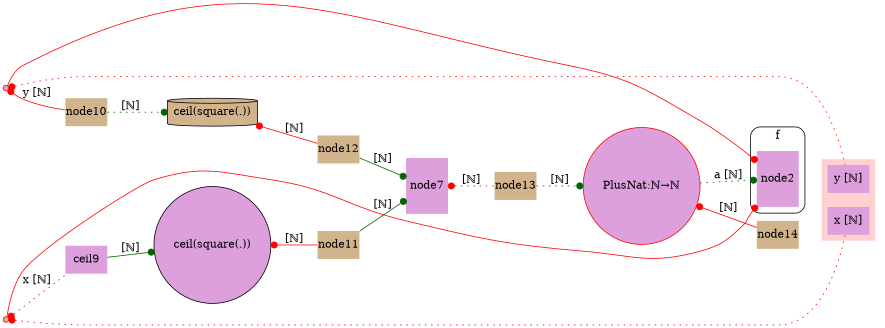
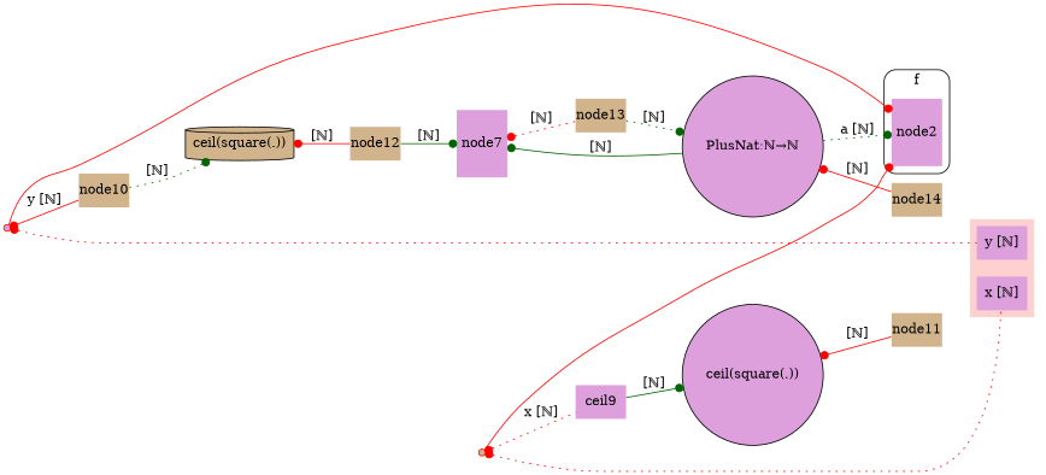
  digraph {
    rankdir=LR
    node [fillcolor=plum fixedsize=true shape=plaintext style=filled]
    edge [style=solid arrowhead=none arrowtail=dot color=red dir=both]
    node2 [height=1.0 shape=none]
    n2 [label="x [ℕ]" shape=none fixedsize=""]
    n3 [label="y [ℕ]" shape=none fixedsize=""]
    node3 [color=red shape=point width=0.1 fixedsize=""]
    node4 [color=red fillcolor=tan shape=point width=0.1 fixedsize=""]
    node10 [fillcolor=tan]
    n7 [label=ceil9]
    n8 [fillcolor=tan label="ceil(square(.))" shape=cylinder style="rounded,filled" fixedsize=""]
    n9 [label="ceil(square(.))" shape=circle style="rounded,filled" fixedsize=""]
    node11 [fillcolor=tan]
    node7 [height=1.0 shape=none]
    node12 [fillcolor=tan]
    node13 [fillcolor=tan]
-   n14 [label="PlusNat:ℕ→ℕ" shape=circle style="rounded,filled" color=red fixedsize=""]
+   n14 [label="PlusNat:ℕ→ℕ" shape=circle style="rounded,filled" fixedsize=""]
    node14 [color=red fillcolor=tan]
    subgraph cluster_1 {
      label=f
      shape=box
      style=rounded
      node2
    }
    subgraph cluster_2 {
      bgcolor="#FFd0d0"
      color=white
      shape=plaintext
      n2
      n3
    }
    node2 -> n3 [style=invis arrowhead="" arrowtail="" color="" dir=""]
    node2 -> node3 [constraint=false weight=0]
    node2 -> node4 [constraint=false weight=0]
    node3 -> n3 [style=dotted]
    node3 -> node10 [label="y [ℕ]"]
    node4 -> n2 [style=dotted]
    node4 -> n7 [label="x [ℕ]" style=dotted]
    node10 -> n8 [arrowhead=dot arrowtail=none color=darkgreen label="[ℕ]" style=dotted]
    n7 -> n9 [arrowhead=dot arrowtail=none color=darkgreen label="[ℕ]"]
    n8 -> n3 [style=invis arrowhead="" arrowtail="" color="" dir=""]
    n8 -> node12 [label="[ℕ]"]
    n9 -> node11 [label="[ℕ]"]
    node11 -> n3 [style=invis arrowhead="" arrowtail="" color="" dir=""]
-   node11 -> node7 [arrowhead=dot arrowtail=none color=darkgreen label="[ℕ]"]
+   n14 -> node7 [arrowhead=dot arrowtail=none color=darkgreen label="[ℕ]"]
    node7 -> node13 [label="[ℕ]" style=dotted]
    node12 -> node7 [arrowhead=dot arrowtail=none color=darkgreen label="[ℕ]"]
    node13 -> n14 [arrowhead=dot arrowtail=none color=darkgreen label="[ℕ]" style=dotted]
    n14 -> node2 [arrowhead=dot arrowtail=none color=darkgreen label="a [ℕ]" style=dotted]
    n14 -> node14 [label="[ℕ]"]
  }
